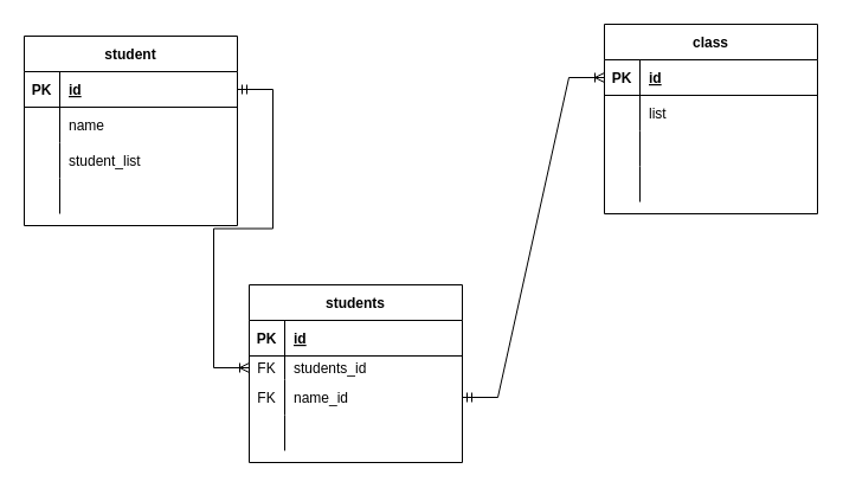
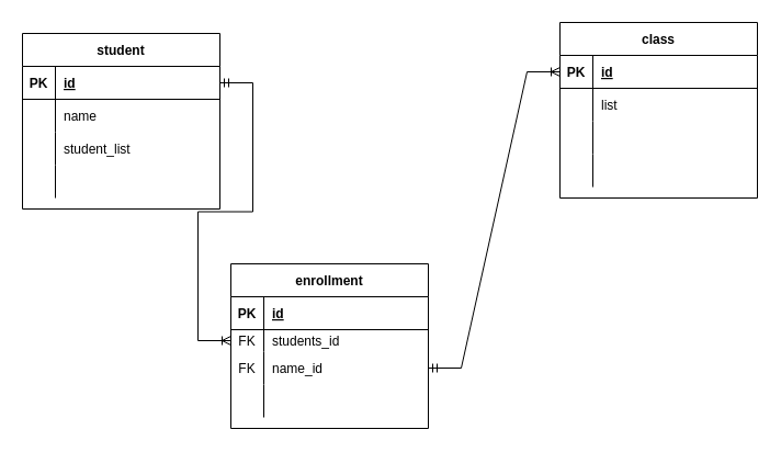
  <mxCell id="0" />
  <mxCell id="1" parent="0" />
  <mxCell id="2" value="student" style="shape=table;startSize=30;container=1;collapsible=1;childLayout=tableLayout;fixedRows=1;rowLines=0;fontStyle=1;align=center;resizeLast=1;" vertex="1" parent="1"><mxGeometry x="20" y="30" width="180" height="160" as="geometry" /></mxCell>
  <mxCell id="3" value="" style="shape=tableRow;horizontal=0;startSize=0;swimlaneHead=0;swimlaneBody=0;fillColor=none;collapsible=0;dropTarget=0;points=[[0,0.5],[1,0.5]];portConstraint=eastwest;top=0;left=0;right=0;bottom=1;" vertex="1" parent="2"><mxGeometry y="30" width="180" height="30" as="geometry" /></mxCell>
  <mxCell id="4" value="PK" style="shape=partialRectangle;connectable=0;fillColor=none;top=0;left=0;bottom=0;right=0;fontStyle=1;overflow=hidden;" vertex="1" parent="3"><mxGeometry width="30" height="30" as="geometry"><mxRectangle width="30" height="30" as="alternateBounds" /></mxGeometry></mxCell>
  <mxCell id="5" value="id" style="shape=partialRectangle;connectable=0;fillColor=none;top=0;left=0;bottom=0;right=0;align=left;spacingLeft=6;fontStyle=5;overflow=hidden;" vertex="1" parent="3"><mxGeometry x="30" width="150" height="30" as="geometry"><mxRectangle width="150" height="30" as="alternateBounds" /></mxGeometry></mxCell>
  <mxCell id="6" value="" style="shape=tableRow;horizontal=0;startSize=0;swimlaneHead=0;swimlaneBody=0;fillColor=none;collapsible=0;dropTarget=0;points=[[0,0.5],[1,0.5]];portConstraint=eastwest;top=0;left=0;right=0;bottom=0;" vertex="1" parent="2"><mxGeometry y="60" width="180" height="30" as="geometry" /></mxCell>
  <mxCell id="7" value="" style="shape=partialRectangle;connectable=0;fillColor=none;top=0;left=0;bottom=0;right=0;editable=1;overflow=hidden;" vertex="1" parent="6"><mxGeometry width="30" height="30" as="geometry"><mxRectangle width="30" height="30" as="alternateBounds" /></mxGeometry></mxCell>
  <mxCell id="8" value="name" style="shape=partialRectangle;connectable=0;fillColor=none;top=0;left=0;bottom=0;right=0;align=left;spacingLeft=6;overflow=hidden;" vertex="1" parent="6"><mxGeometry x="30" width="150" height="30" as="geometry"><mxRectangle width="150" height="30" as="alternateBounds" /></mxGeometry></mxCell>
  <mxCell id="9" value="" style="shape=tableRow;horizontal=0;startSize=0;swimlaneHead=0;swimlaneBody=0;fillColor=none;collapsible=0;dropTarget=0;points=[[0,0.5],[1,0.5]];portConstraint=eastwest;top=0;left=0;right=0;bottom=0;" vertex="1" parent="2"><mxGeometry y="90" width="180" height="30" as="geometry" /></mxCell>
  <mxCell id="10" value="" style="shape=partialRectangle;connectable=0;fillColor=none;top=0;left=0;bottom=0;right=0;editable=1;overflow=hidden;" vertex="1" parent="9"><mxGeometry width="30" height="30" as="geometry"><mxRectangle width="30" height="30" as="alternateBounds" /></mxGeometry></mxCell>
  <mxCell id="11" value="student_list" style="shape=partialRectangle;connectable=0;fillColor=none;top=0;left=0;bottom=0;right=0;align=left;spacingLeft=6;overflow=hidden;" vertex="1" parent="9"><mxGeometry x="30" width="150" height="30" as="geometry"><mxRectangle width="150" height="30" as="alternateBounds" /></mxGeometry></mxCell>
  <mxCell id="12" value="" style="shape=tableRow;horizontal=0;startSize=0;swimlaneHead=0;swimlaneBody=0;fillColor=none;collapsible=0;dropTarget=0;points=[[0,0.5],[1,0.5]];portConstraint=eastwest;top=0;left=0;right=0;bottom=0;" vertex="1" parent="2"><mxGeometry y="120" width="180" height="30" as="geometry" /></mxCell>
  <mxCell id="13" value="" style="shape=partialRectangle;connectable=0;fillColor=none;top=0;left=0;bottom=0;right=0;editable=1;overflow=hidden;" vertex="1" parent="12"><mxGeometry width="30" height="30" as="geometry"><mxRectangle width="30" height="30" as="alternateBounds" /></mxGeometry></mxCell>
  <mxCell id="14" value="" style="shape=partialRectangle;connectable=0;fillColor=none;top=0;left=0;bottom=0;right=0;align=left;spacingLeft=6;overflow=hidden;" vertex="1" parent="12"><mxGeometry x="30" width="150" height="30" as="geometry"><mxRectangle width="150" height="30" as="alternateBounds" /></mxGeometry></mxCell>
  <mxCell id="15" value="class" style="shape=table;startSize=30;container=1;collapsible=1;childLayout=tableLayout;fixedRows=1;rowLines=0;fontStyle=1;align=center;resizeLast=1;" vertex="1" parent="1"><mxGeometry x="510" y="20" width="180" height="160" as="geometry" /></mxCell>
  <mxCell id="16" value="" style="shape=tableRow;horizontal=0;startSize=0;swimlaneHead=0;swimlaneBody=0;fillColor=none;collapsible=0;dropTarget=0;points=[[0,0.5],[1,0.5]];portConstraint=eastwest;top=0;left=0;right=0;bottom=1;" vertex="1" parent="15"><mxGeometry y="30" width="180" height="30" as="geometry" /></mxCell>
  <mxCell id="17" value="PK" style="shape=partialRectangle;connectable=0;fillColor=none;top=0;left=0;bottom=0;right=0;fontStyle=1;overflow=hidden;" vertex="1" parent="16"><mxGeometry width="30" height="30" as="geometry"><mxRectangle width="30" height="30" as="alternateBounds" /></mxGeometry></mxCell>
  <mxCell id="18" value="id" style="shape=partialRectangle;connectable=0;fillColor=none;top=0;left=0;bottom=0;right=0;align=left;spacingLeft=6;fontStyle=5;overflow=hidden;" vertex="1" parent="16"><mxGeometry x="30" width="150" height="30" as="geometry"><mxRectangle width="150" height="30" as="alternateBounds" /></mxGeometry></mxCell>
  <mxCell id="19" value="" style="shape=tableRow;horizontal=0;startSize=0;swimlaneHead=0;swimlaneBody=0;fillColor=none;collapsible=0;dropTarget=0;points=[[0,0.5],[1,0.5]];portConstraint=eastwest;top=0;left=0;right=0;bottom=0;" vertex="1" parent="15"><mxGeometry y="60" width="180" height="30" as="geometry" /></mxCell>
  <mxCell id="20" value="" style="shape=partialRectangle;connectable=0;fillColor=none;top=0;left=0;bottom=0;right=0;editable=1;overflow=hidden;" vertex="1" parent="19"><mxGeometry width="30" height="30" as="geometry"><mxRectangle width="30" height="30" as="alternateBounds" /></mxGeometry></mxCell>
  <mxCell id="21" value="list" style="shape=partialRectangle;connectable=0;fillColor=none;top=0;left=0;bottom=0;right=0;align=left;spacingLeft=6;overflow=hidden;" vertex="1" parent="19"><mxGeometry x="30" width="150" height="30" as="geometry"><mxRectangle width="150" height="30" as="alternateBounds" /></mxGeometry></mxCell>
  <mxCell id="22" value="" style="shape=tableRow;horizontal=0;startSize=0;swimlaneHead=0;swimlaneBody=0;fillColor=none;collapsible=0;dropTarget=0;points=[[0,0.5],[1,0.5]];portConstraint=eastwest;top=0;left=0;right=0;bottom=0;" vertex="1" parent="15"><mxGeometry y="90" width="180" height="30" as="geometry" /></mxCell>
  <mxCell id="23" value="" style="shape=partialRectangle;connectable=0;fillColor=none;top=0;left=0;bottom=0;right=0;editable=1;overflow=hidden;" vertex="1" parent="22"><mxGeometry width="30" height="30" as="geometry"><mxRectangle width="30" height="30" as="alternateBounds" /></mxGeometry></mxCell>
  <mxCell id="24" value="" style="shape=partialRectangle;connectable=0;fillColor=none;top=0;left=0;bottom=0;right=0;align=left;spacingLeft=6;overflow=hidden;" vertex="1" parent="22"><mxGeometry x="30" width="150" height="30" as="geometry"><mxRectangle width="150" height="30" as="alternateBounds" /></mxGeometry></mxCell>
  <mxCell id="25" value="" style="shape=tableRow;horizontal=0;startSize=0;swimlaneHead=0;swimlaneBody=0;fillColor=none;collapsible=0;dropTarget=0;points=[[0,0.5],[1,0.5]];portConstraint=eastwest;top=0;left=0;right=0;bottom=0;" vertex="1" parent="15"><mxGeometry y="120" width="180" height="30" as="geometry" /></mxCell>
  <mxCell id="26" value="" style="shape=partialRectangle;connectable=0;fillColor=none;top=0;left=0;bottom=0;right=0;editable=1;overflow=hidden;" vertex="1" parent="25"><mxGeometry width="30" height="30" as="geometry"><mxRectangle width="30" height="30" as="alternateBounds" /></mxGeometry></mxCell>
  <mxCell id="27" value="" style="shape=partialRectangle;connectable=0;fillColor=none;top=0;left=0;bottom=0;right=0;align=left;spacingLeft=6;overflow=hidden;" vertex="1" parent="25"><mxGeometry x="30" width="150" height="30" as="geometry"><mxRectangle width="150" height="30" as="alternateBounds" /></mxGeometry></mxCell>
- <mxCell id="28" value="students" style="shape=table;startSize=30;container=1;collapsible=1;childLayout=tableLayout;fixedRows=1;rowLines=0;fontStyle=1;align=center;resizeLast=1;" vertex="1" parent="1"><mxGeometry x="210" y="240" width="180" height="150" as="geometry" /></mxCell>
+ <mxCell id="28" value="enrollment" style="shape=table;startSize=30;container=1;collapsible=1;childLayout=tableLayout;fixedRows=1;rowLines=0;fontStyle=1;align=center;resizeLast=1;" vertex="1" parent="1"><mxGeometry x="210" y="240" width="180" height="150" as="geometry" /></mxCell>
  <mxCell id="29" value="" style="shape=tableRow;horizontal=0;startSize=0;swimlaneHead=0;swimlaneBody=0;fillColor=none;collapsible=0;dropTarget=0;points=[[0,0.5],[1,0.5]];portConstraint=eastwest;top=0;left=0;right=0;bottom=1;" vertex="1" parent="28"><mxGeometry y="30" width="180" height="30" as="geometry" /></mxCell>
  <mxCell id="30" value="PK" style="shape=partialRectangle;connectable=0;fillColor=none;top=0;left=0;bottom=0;right=0;fontStyle=1;overflow=hidden;" vertex="1" parent="29"><mxGeometry width="30" height="30" as="geometry"><mxRectangle width="30" height="30" as="alternateBounds" /></mxGeometry></mxCell>
  <mxCell id="31" value="id" style="shape=partialRectangle;connectable=0;fillColor=none;top=0;left=0;bottom=0;right=0;align=left;spacingLeft=6;fontStyle=5;overflow=hidden;" vertex="1" parent="29"><mxGeometry x="30" width="150" height="30" as="geometry"><mxRectangle width="150" height="30" as="alternateBounds" /></mxGeometry></mxCell>
  <mxCell id="32" value="" style="shape=tableRow;horizontal=0;startSize=0;swimlaneHead=0;swimlaneBody=0;fillColor=none;collapsible=0;dropTarget=0;points=[[0,0.5],[1,0.5]];portConstraint=eastwest;top=0;left=0;right=0;bottom=0;" vertex="1" parent="28"><mxGeometry y="60" width="180" height="20" as="geometry" /></mxCell>
  <mxCell id="33" value="FK" style="shape=partialRectangle;connectable=0;fillColor=none;top=0;left=0;bottom=0;right=0;editable=1;overflow=hidden;" vertex="1" parent="32"><mxGeometry width="30" height="20" as="geometry"><mxRectangle width="30" height="20" as="alternateBounds" /></mxGeometry></mxCell>
  <mxCell id="34" value="students_id" style="shape=partialRectangle;connectable=0;fillColor=none;top=0;left=0;bottom=0;right=0;align=left;spacingLeft=6;overflow=hidden;" vertex="1" parent="32"><mxGeometry x="30" width="150" height="20" as="geometry"><mxRectangle width="150" height="20" as="alternateBounds" /></mxGeometry></mxCell>
  <mxCell id="35" value="" style="shape=tableRow;horizontal=0;startSize=0;swimlaneHead=0;swimlaneBody=0;fillColor=none;collapsible=0;dropTarget=0;points=[[0,0.5],[1,0.5]];portConstraint=eastwest;top=0;left=0;right=0;bottom=0;" vertex="1" parent="28"><mxGeometry y="80" width="180" height="30" as="geometry" /></mxCell>
  <mxCell id="36" value="FK" style="shape=partialRectangle;connectable=0;fillColor=none;top=0;left=0;bottom=0;right=0;editable=1;overflow=hidden;" vertex="1" parent="35"><mxGeometry width="30" height="30" as="geometry"><mxRectangle width="30" height="30" as="alternateBounds" /></mxGeometry></mxCell>
  <mxCell id="37" value="name_id" style="shape=partialRectangle;connectable=0;fillColor=none;top=0;left=0;bottom=0;right=0;align=left;spacingLeft=6;overflow=hidden;" vertex="1" parent="35"><mxGeometry x="30" width="150" height="30" as="geometry"><mxRectangle width="150" height="30" as="alternateBounds" /></mxGeometry></mxCell>
  <mxCell id="38" value="" style="shape=tableRow;horizontal=0;startSize=0;swimlaneHead=0;swimlaneBody=0;fillColor=none;collapsible=0;dropTarget=0;points=[[0,0.5],[1,0.5]];portConstraint=eastwest;top=0;left=0;right=0;bottom=0;" vertex="1" parent="28"><mxGeometry y="110" width="180" height="30" as="geometry" /></mxCell>
  <mxCell id="39" value="" style="shape=partialRectangle;connectable=0;fillColor=none;top=0;left=0;bottom=0;right=0;editable=1;overflow=hidden;" vertex="1" parent="38"><mxGeometry width="30" height="30" as="geometry"><mxRectangle width="30" height="30" as="alternateBounds" /></mxGeometry></mxCell>
  <mxCell id="40" value="" style="shape=partialRectangle;connectable=0;fillColor=none;top=0;left=0;bottom=0;right=0;align=left;spacingLeft=6;overflow=hidden;" vertex="1" parent="38"><mxGeometry x="30" width="150" height="30" as="geometry"><mxRectangle width="150" height="30" as="alternateBounds" /></mxGeometry></mxCell>
  <mxCell id="41" value="" style="edgeStyle=entityRelationEdgeStyle;fontSize=12;html=1;endArrow=ERoneToMany;startArrow=ERmandOne;rounded=0;" edge="1" parent="1" source="3" target="32"><mxGeometry width="100" height="100" relative="1" as="geometry"><mxPoint x="330" y="250" as="sourcePoint" /><mxPoint x="430" y="150" as="targetPoint" /></mxGeometry></mxCell>
  <mxCell id="42" value="" style="edgeStyle=entityRelationEdgeStyle;fontSize=12;html=1;endArrow=ERoneToMany;startArrow=ERmandOne;rounded=0;entryX=0;entryY=0.5;entryDx=0;entryDy=0;exitX=1;exitY=0.5;exitDx=0;exitDy=0;" edge="1" parent="1" source="35" target="16"><mxGeometry width="100" height="100" relative="1" as="geometry"><mxPoint x="445" y="280" as="sourcePoint" /><mxPoint x="385" y="130" as="targetPoint" /></mxGeometry></mxCell>
